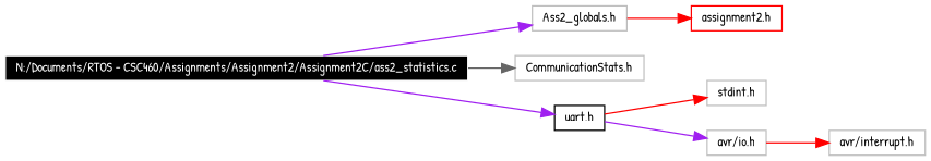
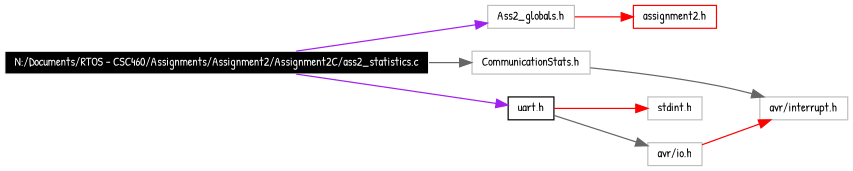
  digraph {
    fontname="Patrick Hand"
    rankdir=LR
    node [color=grey75 fillcolor=white fontname="Patrick Hand" fontsize=10 shape=record style=filled]
    edge [color=purple fontname="Patrick Hand" fontsize=10 labelfontname=Helvetica labelfontsize=10 style=solid]
    n1 [color=white fillcolor=black fontcolor=white height=0.2 label="N:/Documents/RTOS - CSC460/Assignments/Assignment2/Assignment2C/ass2_statistics.c" width=0.4]
    n2 [height=0.2 label="Ass2_globals.h" width=0.4]
    n3 [height=0.2 label="CommunicationStats.h" width=0.4]
    n4 [color=black height=0.2 label="uart.h" width=0.4]
    n5 [color=red height=0.2 label="assignment2.h" width=0.4]
    n6 [height=0.2 label="avr/interrupt.h" width=0.4]
    n7 [height=0.2 label="stdint.h" width=0.4]
    n8 [height=0.2 label="avr/io.h" width=0.4]
    n1 -> n2
    n1 -> n3 [color=gray40]
    n1 -> n4
    n2 -> n5 [color=red]
+   n3 -> n6 [color=gray40]
    n4 -> n7 [color=red]
-   n4 -> n8
+   n4 -> n8 [color=gray40]
    n8 -> n6 [color=red]
  }
